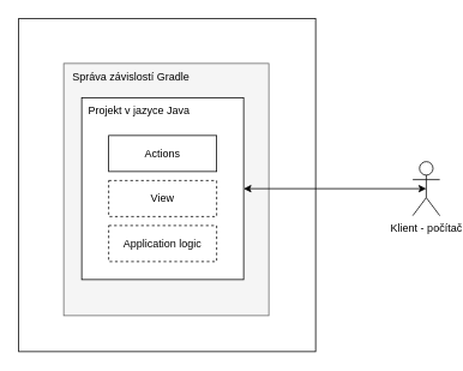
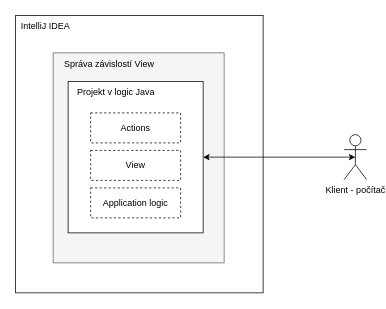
  <mxCell id="0" />
  <mxCell id="1" parent="0" />
  <mxCell id="2" value="" style="rounded=0;whiteSpace=wrap;html=1;" vertex="1" parent="1"><mxGeometry x="20" y="20" width="330" height="370" as="geometry" /></mxCell>
  <mxCell id="3" value="" style="rounded=0;whiteSpace=wrap;html=1;align=left;fillColor=#f5f5f5;fontColor=#333333;strokeColor=#666666;" vertex="1" parent="1"><mxGeometry x="70" y="70" width="228" height="280" as="geometry" /></mxCell>
- <mxCell id="4" value="Správa závislostí Gradle" style="text;html=1;strokeColor=none;fillColor=none;align=center;verticalAlign=middle;whiteSpace=wrap;rounded=0;" vertex="1" parent="1"><mxGeometry x="70" y="70" width="150" height="30" as="geometry" /></mxCell>
+ <mxCell id="4" value="Správa závislostí View" style="text;html=1;strokeColor=none;fillColor=none;align=center;verticalAlign=middle;whiteSpace=wrap;rounded=0;" vertex="1" parent="1"><mxGeometry x="70" y="70" width="150" height="30" as="geometry" /></mxCell>
  <mxCell id="5" value="Klient - počítač" style="shape=umlActor;verticalLabelPosition=bottom;verticalAlign=top;html=1;outlineConnect=0;" vertex="1" parent="1"><mxGeometry x="458" y="179" width="30" height="60" as="geometry" /></mxCell>
  <mxCell id="6" value="" style="rounded=0;whiteSpace=wrap;html=1;" vertex="1" parent="1"><mxGeometry x="90" y="108" width="180" height="202" as="geometry" /></mxCell>
- <mxCell id="7" value="Actions" style="rounded=0;whiteSpace=wrap;html=1;" vertex="1" parent="1"><mxGeometry x="120" y="150" width="120" height="40" as="geometry" /></mxCell>
+ <mxCell id="7" value="Actions" style="rounded=0;whiteSpace=wrap;html=1;dashed=1;" vertex="1" parent="1"><mxGeometry x="120" y="150" width="120" height="40" as="geometry" /></mxCell>
+ <mxCell id="8" value="IntelliJ IDEA" style="text;html=1;strokeColor=none;fillColor=none;align=center;verticalAlign=middle;whiteSpace=wrap;rounded=0;" vertex="1" parent="1"><mxGeometry x="20" y="20" width="80" height="30" as="geometry" /></mxCell>
  <mxCell id="9" value="View" style="rounded=0;whiteSpace=wrap;html=1;dashed=1;" vertex="1" parent="1"><mxGeometry x="120" y="200" width="120" height="40" as="geometry" /></mxCell>
  <mxCell id="10" value="Application logic" style="rounded=0;whiteSpace=wrap;html=1;dashed=1;" vertex="1" parent="1"><mxGeometry x="120" y="250" width="120" height="40" as="geometry" /></mxCell>
  <mxCell id="11" value="" style="endArrow=classic;html=1;rounded=0;entryX=0.5;entryY=0.5;entryDx=0;entryDy=0;entryPerimeter=0;startArrow=classic;startFill=1;endFill=1;exitX=1;exitY=0.5;exitDx=0;exitDy=0;" edge="1" parent="1" source="6" target="5"><mxGeometry width="50" height="50" relative="1" as="geometry"><mxPoint x="380" y="270" as="sourcePoint" /><mxPoint x="700" y="220" as="targetPoint" /></mxGeometry></mxCell>
- <mxCell id="12" value="Projekt v jazyce Java" style="text;html=1;strokeColor=none;fillColor=none;align=center;verticalAlign=middle;whiteSpace=wrap;rounded=0;" vertex="1" parent="1"><mxGeometry x="90" y="108" width="128" height="30" as="geometry" /></mxCell>
+ <mxCell id="12" value="Projekt v logic Java" style="text;html=1;strokeColor=none;fillColor=none;align=center;verticalAlign=middle;whiteSpace=wrap;rounded=0;" vertex="1" parent="1"><mxGeometry x="90" y="108" width="128" height="30" as="geometry" /></mxCell>
